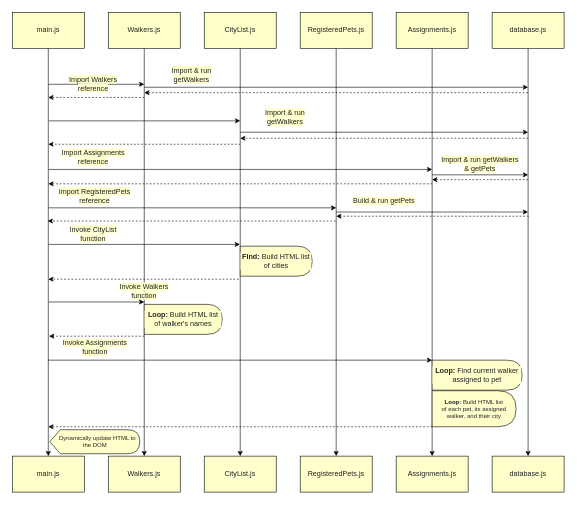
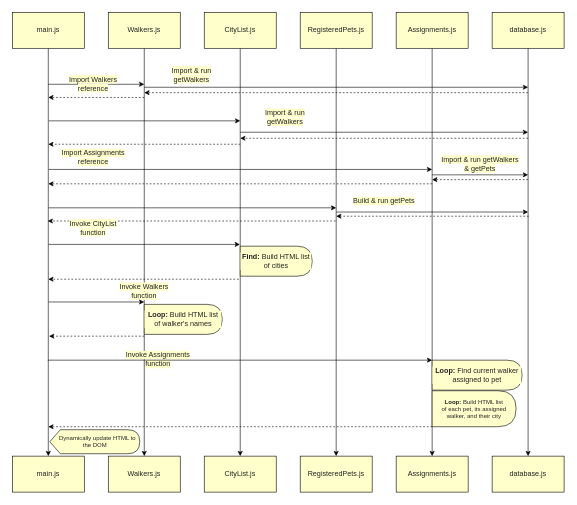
  <mxCell id="0" />
  <mxCell id="1" parent="0" />
  <mxCell id="2" value="" style="edgeStyle=none;html=1;fontColor=#212121;" edge="1" parent="1" source="3" target="14"><mxGeometry relative="1" as="geometry" /></mxCell>
  <mxCell id="3" value="&lt;font color=&quot;#212121&quot;&gt;main.js&lt;/font&gt;" style="whiteSpace=wrap;html=1;fillColor=#FFFFCC;" vertex="1" parent="1"><mxGeometry x="20" y="20" width="120" height="60" as="geometry" /></mxCell>
  <mxCell id="4" value="" style="edgeStyle=none;html=1;fontColor=#212121;" edge="1" parent="1" source="5" target="15"><mxGeometry relative="1" as="geometry" /></mxCell>
  <mxCell id="5" value="&lt;font color=&quot;#212121&quot;&gt;Walkers.js&lt;/font&gt;" style="whiteSpace=wrap;html=1;fillColor=#FFFFCC;" vertex="1" parent="1"><mxGeometry x="180" y="20" width="120" height="60" as="geometry" /></mxCell>
  <mxCell id="6" value="" style="edgeStyle=none;html=1;fontColor=#212121;" edge="1" parent="1" source="7" target="16"><mxGeometry relative="1" as="geometry" /></mxCell>
  <mxCell id="7" value="&lt;font color=&quot;#212121&quot;&gt;CityList.js&lt;/font&gt;" style="whiteSpace=wrap;html=1;fillColor=#FFFFCC;" vertex="1" parent="1"><mxGeometry x="340" y="20" width="120" height="60" as="geometry" /></mxCell>
  <mxCell id="8" value="" style="edgeStyle=none;html=1;fontColor=#212121;" edge="1" parent="1" source="9" target="17"><mxGeometry relative="1" as="geometry" /></mxCell>
  <mxCell id="9" value="&lt;font color=&quot;#212121&quot;&gt;RegisteredPets.js&lt;/font&gt;" style="whiteSpace=wrap;html=1;fillColor=#FFFFCC;" vertex="1" parent="1"><mxGeometry x="500" y="20" width="120" height="60" as="geometry" /></mxCell>
  <mxCell id="10" value="" style="edgeStyle=none;html=1;fontColor=#212121;" edge="1" parent="1" source="11" target="18"><mxGeometry relative="1" as="geometry" /></mxCell>
  <mxCell id="11" value="&lt;font color=&quot;#212121&quot;&gt;Assignments.js&lt;/font&gt;" style="whiteSpace=wrap;html=1;fillColor=#FFFFCC;" vertex="1" parent="1"><mxGeometry x="660" y="20" width="120" height="60" as="geometry" /></mxCell>
  <mxCell id="12" value="" style="edgeStyle=none;html=1;fontColor=#212121;" edge="1" parent="1" source="13" target="19"><mxGeometry relative="1" as="geometry" /></mxCell>
  <mxCell id="13" value="&lt;font color=&quot;#212121&quot;&gt;database.js&lt;/font&gt;" style="whiteSpace=wrap;html=1;fillColor=#FFFFCC;" vertex="1" parent="1"><mxGeometry x="820" y="20" width="120" height="60" as="geometry" /></mxCell>
  <mxCell id="14" value="&lt;font color=&quot;#212121&quot;&gt;main.js&lt;/font&gt;" style="whiteSpace=wrap;html=1;fillColor=#FFFFCC;" vertex="1" parent="1"><mxGeometry x="20" y="760" width="120" height="60" as="geometry" /></mxCell>
  <mxCell id="15" value="&lt;font color=&quot;#212121&quot;&gt;Walkers.js&lt;/font&gt;" style="whiteSpace=wrap;html=1;fillColor=#FFFFCC;" vertex="1" parent="1"><mxGeometry x="180" y="760" width="120" height="60" as="geometry" /></mxCell>
  <mxCell id="16" value="&lt;font color=&quot;#212121&quot;&gt;CityList.js&lt;/font&gt;" style="whiteSpace=wrap;html=1;fillColor=#FFFFCC;" vertex="1" parent="1"><mxGeometry x="340" y="760" width="120" height="60" as="geometry" /></mxCell>
  <mxCell id="17" value="&lt;font color=&quot;#212121&quot;&gt;RegisteredPets.js&lt;/font&gt;" style="whiteSpace=wrap;html=1;fillColor=#FFFFCC;" vertex="1" parent="1"><mxGeometry x="500" y="760" width="120" height="60" as="geometry" /></mxCell>
  <mxCell id="18" value="&lt;font color=&quot;#212121&quot;&gt;Assignments.js&lt;/font&gt;" style="whiteSpace=wrap;html=1;fillColor=#FFFFCC;" vertex="1" parent="1"><mxGeometry x="660" y="760" width="120" height="60" as="geometry" /></mxCell>
  <mxCell id="19" value="&lt;font color=&quot;#212121&quot;&gt;database.js&lt;/font&gt;" style="whiteSpace=wrap;html=1;fillColor=#FFFFCC;" vertex="1" parent="1"><mxGeometry x="820" y="760" width="120" height="60" as="geometry" /></mxCell>
  <mxCell id="20" value="" style="endArrow=classic;html=1;fontColor=#212121;" edge="1" parent="1"><mxGeometry width="50" height="50" relative="1" as="geometry"><mxPoint x="80" y="140" as="sourcePoint" /><mxPoint x="240" y="140" as="targetPoint" /></mxGeometry></mxCell>
  <mxCell id="21" value="" style="html=1;labelBackgroundColor=#ffffff;startArrow=none;startFill=0;startSize=6;endArrow=classic;endFill=1;endSize=6;jettySize=auto;orthogonalLoop=1;strokeWidth=1;dashed=1;fontSize=14;fontColor=#212121;" edge="1" parent="1"><mxGeometry width="60" height="60" relative="1" as="geometry"><mxPoint x="240" y="162" as="sourcePoint" /><mxPoint x="80" y="162" as="targetPoint" /></mxGeometry></mxCell>
  <mxCell id="22" value="&lt;span style=&quot;background-color: rgb(255, 255, 204);&quot;&gt;Import Walkers reference&lt;/span&gt;" style="text;strokeColor=none;align=center;fillColor=none;html=1;verticalAlign=middle;whiteSpace=wrap;rounded=0;fontColor=#212121;" vertex="1" parent="1"><mxGeometry x="110" y="124" width="90" height="30" as="geometry" /></mxCell>
  <mxCell id="23" value="&lt;span style=&quot;background-color: rgb(255, 255, 204);&quot;&gt;Import &amp;amp; run getWalkers&lt;/span&gt;" style="text;strokeColor=none;align=center;fillColor=none;html=1;verticalAlign=middle;whiteSpace=wrap;rounded=0;fontColor=#212121;" vertex="1" parent="1"><mxGeometry x="259" y="109" width="120" height="30" as="geometry" /></mxCell>
  <mxCell id="24" value="" style="endArrow=classic;html=1;fontColor=#212121;" edge="1" parent="1"><mxGeometry width="50" height="50" relative="1" as="geometry"><mxPoint x="240" y="145" as="sourcePoint" /><mxPoint x="880" y="145" as="targetPoint" /></mxGeometry></mxCell>
  <mxCell id="25" value="" style="html=1;labelBackgroundColor=#ffffff;startArrow=none;startFill=0;startSize=6;endArrow=classic;endFill=1;endSize=6;jettySize=auto;orthogonalLoop=1;strokeWidth=1;dashed=1;fontSize=14;fontColor=#212121;" edge="1" parent="1"><mxGeometry width="60" height="60" relative="1" as="geometry"><mxPoint x="880" y="154" as="sourcePoint" /><mxPoint x="240" y="154" as="targetPoint" /></mxGeometry></mxCell>
  <mxCell id="26" value="" style="endArrow=classic;html=1;fontColor=#212121;" edge="1" parent="1"><mxGeometry width="50" height="50" relative="1" as="geometry"><mxPoint x="81" y="201" as="sourcePoint" /><mxPoint x="400" y="201" as="targetPoint" /></mxGeometry></mxCell>
  <mxCell id="27" value="" style="html=1;labelBackgroundColor=#ffffff;startArrow=none;startFill=0;startSize=6;endArrow=classic;endFill=1;endSize=6;jettySize=auto;orthogonalLoop=1;strokeWidth=1;dashed=1;fontSize=14;fontColor=#212121;" edge="1" parent="1"><mxGeometry width="60" height="60" relative="1" as="geometry"><mxPoint x="400" y="240" as="sourcePoint" /><mxPoint x="80" y="240" as="targetPoint" /></mxGeometry></mxCell>
  <mxCell id="28" value="&lt;span style=&quot;background-color: rgb(255, 255, 204);&quot;&gt;Import &amp;amp; run getWalkers&lt;/span&gt;" style="text;strokeColor=none;align=center;fillColor=none;html=1;verticalAlign=middle;whiteSpace=wrap;rounded=0;fontColor=#212121;" vertex="1" parent="1"><mxGeometry x="430" y="180" width="90" height="30" as="geometry" /></mxCell>
  <mxCell id="29" value="" style="endArrow=classic;html=1;fontColor=#212121;" edge="1" parent="1"><mxGeometry width="50" height="50" relative="1" as="geometry"><mxPoint x="400" y="220" as="sourcePoint" /><mxPoint x="880" y="220" as="targetPoint" /></mxGeometry></mxCell>
  <mxCell id="30" value="" style="html=1;labelBackgroundColor=#ffffff;startArrow=none;startFill=0;startSize=6;endArrow=classic;endFill=1;endSize=6;jettySize=auto;orthogonalLoop=1;strokeWidth=1;dashed=1;fontSize=14;fontColor=#212121;" edge="1" parent="1"><mxGeometry width="60" height="60" relative="1" as="geometry"><mxPoint x="880" y="230" as="sourcePoint" /><mxPoint x="400" y="230" as="targetPoint" /></mxGeometry></mxCell>
  <mxCell id="31" value="&lt;span style=&quot;background-color: rgb(255, 255, 204);&quot;&gt;Import Assignments reference&lt;/span&gt;" style="text;strokeColor=none;align=center;fillColor=none;html=1;verticalAlign=middle;whiteSpace=wrap;rounded=0;fontColor=#212121;" vertex="1" parent="1"><mxGeometry x="95" y="247" width="120" height="30" as="geometry" /></mxCell>
  <mxCell id="32" value="" style="endArrow=classic;html=1;fontColor=#212121;" edge="1" parent="1"><mxGeometry width="50" height="50" relative="1" as="geometry"><mxPoint x="80.5" y="282" as="sourcePoint" /><mxPoint x="720" y="282" as="targetPoint" /></mxGeometry></mxCell>
  <mxCell id="33" value="&lt;span style=&quot;background-color: rgb(255, 255, 204);&quot;&gt;Import &amp;amp; run getWalkers &amp;amp; getPets&lt;/span&gt;" style="text;strokeColor=none;align=center;fillColor=none;html=1;verticalAlign=middle;whiteSpace=wrap;rounded=0;fontColor=#212121;" vertex="1" parent="1"><mxGeometry x="730" y="258" width="140" height="30" as="geometry" /></mxCell>
  <mxCell id="34" value="" style="endArrow=classic;html=1;fontColor=#212121;" edge="1" parent="1"><mxGeometry width="50" height="50" relative="1" as="geometry"><mxPoint x="720" y="291" as="sourcePoint" /><mxPoint x="880" y="291" as="targetPoint" /></mxGeometry></mxCell>
  <mxCell id="35" value="" style="html=1;labelBackgroundColor=#ffffff;startArrow=none;startFill=0;startSize=6;endArrow=classic;endFill=1;endSize=6;jettySize=auto;orthogonalLoop=1;strokeWidth=1;dashed=1;fontSize=14;fontColor=#212121;" edge="1" parent="1"><mxGeometry width="60" height="60" relative="1" as="geometry"><mxPoint x="880" y="299" as="sourcePoint" /><mxPoint x="720" y="299" as="targetPoint" /></mxGeometry></mxCell>
  <mxCell id="36" value="" style="html=1;labelBackgroundColor=#ffffff;startArrow=none;startFill=0;startSize=6;endArrow=classic;endFill=1;endSize=6;jettySize=auto;orthogonalLoop=1;strokeWidth=1;dashed=1;fontSize=14;fontColor=#212121;" edge="1" parent="1"><mxGeometry width="60" height="60" relative="1" as="geometry"><mxPoint x="720" y="306" as="sourcePoint" /><mxPoint x="80" y="306" as="targetPoint" /></mxGeometry></mxCell>
- <mxCell id="37" value="&lt;span style=&quot;background-color: rgb(255, 255, 204);&quot;&gt;Import RegisteredPets reference&lt;/span&gt;" style="text;strokeColor=none;align=center;fillColor=none;html=1;verticalAlign=middle;whiteSpace=wrap;rounded=0;fontColor=#212121;" vertex="1" parent="1"><mxGeometry x="95" y="311" width="125" height="30" as="geometry" /></mxCell>
  <mxCell id="38" value="" style="endArrow=classic;html=1;fontColor=#212121;" edge="1" parent="1"><mxGeometry width="50" height="50" relative="1" as="geometry"><mxPoint x="80.25" y="346" as="sourcePoint" /><mxPoint x="560" y="346" as="targetPoint" /></mxGeometry></mxCell>
  <mxCell id="39" value="&lt;span style=&quot;background-color: rgb(255, 255, 204);&quot;&gt;Build &amp;amp; run getPets&lt;/span&gt;" style="text;strokeColor=none;align=center;fillColor=none;html=1;verticalAlign=middle;whiteSpace=wrap;rounded=0;fontColor=#212121;" vertex="1" parent="1"><mxGeometry x="570" y="320" width="140" height="30" as="geometry" /></mxCell>
  <mxCell id="40" value="" style="endArrow=classic;html=1;fontColor=#212121;" edge="1" parent="1"><mxGeometry width="50" height="50" relative="1" as="geometry"><mxPoint x="560" y="353" as="sourcePoint" /><mxPoint x="880" y="353" as="targetPoint" /></mxGeometry></mxCell>
  <mxCell id="41" value="" style="html=1;labelBackgroundColor=#ffffff;startArrow=none;startFill=0;startSize=6;endArrow=classic;endFill=1;endSize=6;jettySize=auto;orthogonalLoop=1;strokeWidth=1;dashed=1;fontSize=14;fontColor=#212121;" edge="1" parent="1"><mxGeometry width="60" height="60" relative="1" as="geometry"><mxPoint x="881" y="360" as="sourcePoint" /><mxPoint x="560" y="360" as="targetPoint" /></mxGeometry></mxCell>
  <mxCell id="42" value="" style="html=1;labelBackgroundColor=#ffffff;startArrow=none;startFill=0;startSize=6;endArrow=classic;endFill=1;endSize=6;jettySize=auto;orthogonalLoop=1;strokeWidth=1;dashed=1;fontSize=14;fontColor=#212121;" edge="1" parent="1"><mxGeometry width="60" height="60" relative="1" as="geometry"><mxPoint x="559" y="368" as="sourcePoint" /><mxPoint x="79" y="368" as="targetPoint" /></mxGeometry></mxCell>
- <mxCell id="43" value="&lt;span style=&quot;background-color: rgb(255, 255, 204);&quot;&gt;Invoke CityList function&lt;/span&gt;" style="text;strokeColor=none;align=center;fillColor=none;html=1;verticalAlign=middle;whiteSpace=wrap;rounded=0;fontColor=#212121;" vertex="1" parent="1"><mxGeometry x="110" y="374" width="90" height="30" as="geometry" /></mxCell>
+ <mxCell id="43" value="&lt;span style=&quot;background-color: rgb(255, 255, 204);&quot;&gt;Invoke CityList function&lt;/span&gt;" style="text;strokeColor=none;align=center;fillColor=none;html=1;verticalAlign=middle;whiteSpace=wrap;rounded=0;fontColor=#212121;" vertex="1" parent="1"><mxGeometry x="110" y="364" width="90" height="30" as="geometry" /></mxCell>
  <mxCell id="44" value="" style="endArrow=classic;html=1;fontColor=#212121;" edge="1" parent="1"><mxGeometry width="50" height="50" relative="1" as="geometry"><mxPoint x="80.5" y="407" as="sourcePoint" /><mxPoint x="399.5" y="407" as="targetPoint" /></mxGeometry></mxCell>
  <mxCell id="45" value="&lt;b&gt;Find:&lt;/b&gt;&amp;nbsp;Build HTML list of cities" style="shape=delay;whiteSpace=wrap;html=1;labelBackgroundColor=#FFFFCC;fontColor=#212121;fillColor=#FFFFCC;" vertex="1" parent="1"><mxGeometry x="400" y="410" width="120" height="50" as="geometry" /></mxCell>
  <mxCell id="46" value="" style="html=1;labelBackgroundColor=#ffffff;startArrow=none;startFill=0;startSize=6;endArrow=classic;endFill=1;endSize=6;jettySize=auto;orthogonalLoop=1;strokeWidth=1;dashed=1;fontSize=14;fontColor=#212121;" edge="1" parent="1"><mxGeometry width="60" height="60" relative="1" as="geometry"><mxPoint x="397.5" y="465" as="sourcePoint" /><mxPoint x="80" y="465" as="targetPoint" /></mxGeometry></mxCell>
  <mxCell id="47" value="&lt;span style=&quot;background-color: rgb(255, 255, 204);&quot;&gt;Invoke Walkers function&lt;/span&gt;" style="text;strokeColor=none;align=center;fillColor=none;html=1;verticalAlign=middle;whiteSpace=wrap;rounded=0;fontColor=#212121;" vertex="1" parent="1"><mxGeometry x="195" y="470" width="90" height="30" as="geometry" /></mxCell>
  <mxCell id="48" value="" style="endArrow=classic;html=1;fontColor=#212121;" edge="1" parent="1"><mxGeometry width="50" height="50" relative="1" as="geometry"><mxPoint x="80.5" y="503" as="sourcePoint" /><mxPoint x="240" y="503" as="targetPoint" /></mxGeometry></mxCell>
  <mxCell id="49" value="&lt;b&gt;Loop:&lt;/b&gt;&amp;nbsp;Build HTML list of walker's names" style="shape=delay;whiteSpace=wrap;html=1;labelBackgroundColor=#FFFFCC;fontColor=#212121;fillColor=#FFFFCC;" vertex="1" parent="1"><mxGeometry x="240" y="507" width="130" height="50" as="geometry" /></mxCell>
  <mxCell id="50" value="" style="html=1;labelBackgroundColor=#ffffff;startArrow=none;startFill=0;startSize=6;endArrow=classic;endFill=1;endSize=6;jettySize=auto;orthogonalLoop=1;strokeWidth=1;dashed=1;fontSize=14;fontColor=#212121;" edge="1" parent="1"><mxGeometry width="60" height="60" relative="1" as="geometry"><mxPoint x="240" y="560" as="sourcePoint" /><mxPoint x="81.25" y="560" as="targetPoint" /></mxGeometry></mxCell>
- <mxCell id="51" value="&lt;span style=&quot;background-color: rgb(255, 255, 204);&quot;&gt;Invoke Assignments function&lt;/span&gt;" style="text;strokeColor=none;align=center;fillColor=none;html=1;verticalAlign=middle;whiteSpace=wrap;rounded=0;fontColor=#212121;" vertex="1" parent="1"><mxGeometry x="98.75" y="564" width="117.5" height="30" as="geometry" /></mxCell>
+ <mxCell id="51" value="&lt;span style=&quot;background-color: rgb(255, 255, 204);&quot;&gt;Invoke Assignments function&lt;/span&gt;" style="text;strokeColor=none;align=center;fillColor=none;html=1;verticalAlign=middle;whiteSpace=wrap;rounded=0;fontColor=#212121;" vertex="1" parent="1"><mxGeometry x="203.75" y="584" width="117.5" height="30" as="geometry" /></mxCell>
  <mxCell id="52" value="" style="endArrow=classic;html=1;fontColor=#212121;" edge="1" parent="1"><mxGeometry width="50" height="50" relative="1" as="geometry"><mxPoint x="79.13" y="600" as="sourcePoint" /><mxPoint x="720" y="600" as="targetPoint" /></mxGeometry></mxCell>
  <mxCell id="53" value="" style="html=1;labelBackgroundColor=#ffffff;startArrow=none;startFill=0;startSize=6;endArrow=classic;endFill=1;endSize=6;jettySize=auto;orthogonalLoop=1;strokeWidth=1;dashed=1;fontSize=14;fontColor=#212121;" edge="1" parent="1"><mxGeometry width="60" height="60" relative="1" as="geometry"><mxPoint x="720" y="711" as="sourcePoint" /><mxPoint x="80" y="711" as="targetPoint" /></mxGeometry></mxCell>
  <mxCell id="54" value="&lt;b&gt;Loop:&lt;/b&gt;&amp;nbsp;Find current walker assigned to pet" style="shape=delay;whiteSpace=wrap;html=1;labelBackgroundColor=#FFFFCC;fontColor=#212121;fillColor=#FFFFCC;" vertex="1" parent="1"><mxGeometry x="720" y="600" width="150" height="50" as="geometry" /></mxCell>
  <mxCell id="55" value="&lt;b style=&quot;background-color: rgb(255, 255, 204);&quot;&gt;Loop:&lt;/b&gt;&lt;span style=&quot;background-color: rgb(255, 255, 204);&quot;&gt;&amp;nbsp;Build HTML list&lt;/span&gt;&lt;br style=&quot;background-color: rgb(255, 255, 204);&quot;&gt;&lt;span style=&quot;background-color: rgb(255, 255, 204);&quot;&gt;of each pet, its assigned walker, and their city&lt;/span&gt;" style="shape=delay;whiteSpace=wrap;html=1;labelBackgroundColor=none;fontSize=10;fontColor=#212121;fillColor=#FFFFCC;" vertex="1" parent="1"><mxGeometry x="720" y="651" width="140" height="60" as="geometry" /></mxCell>
  <mxCell id="56" value="&amp;nbsp; &amp;nbsp;Dynamically update HTML to the DOM" style="shape=display;whiteSpace=wrap;html=1;labelBackgroundColor=none;fontSize=10;fontColor=#212121;fillColor=#FFFFCC;size=0.117;rotation=0;" vertex="1" parent="1"><mxGeometry x="82.5" y="716" width="150" height="40" as="geometry" /></mxCell>
